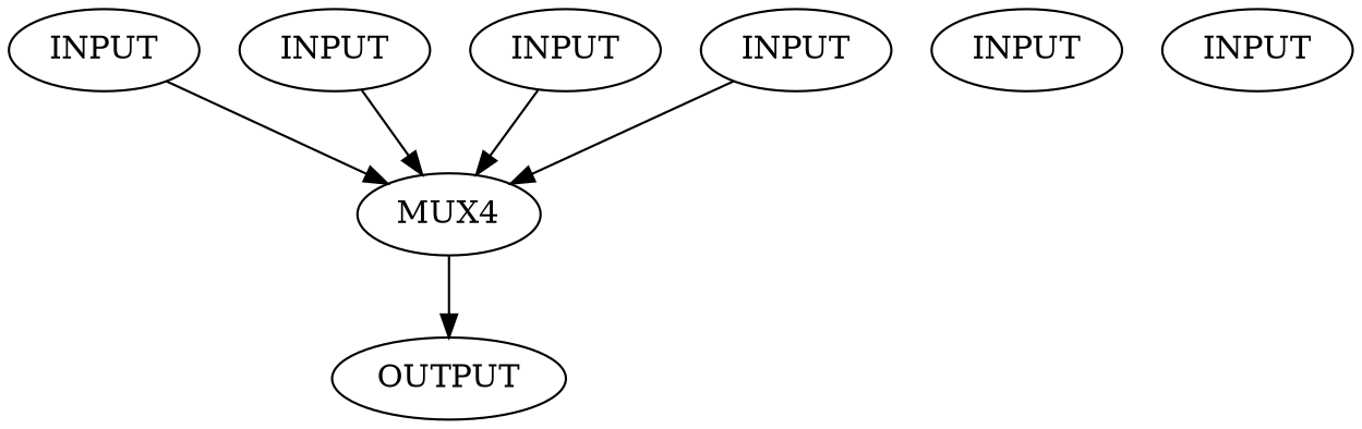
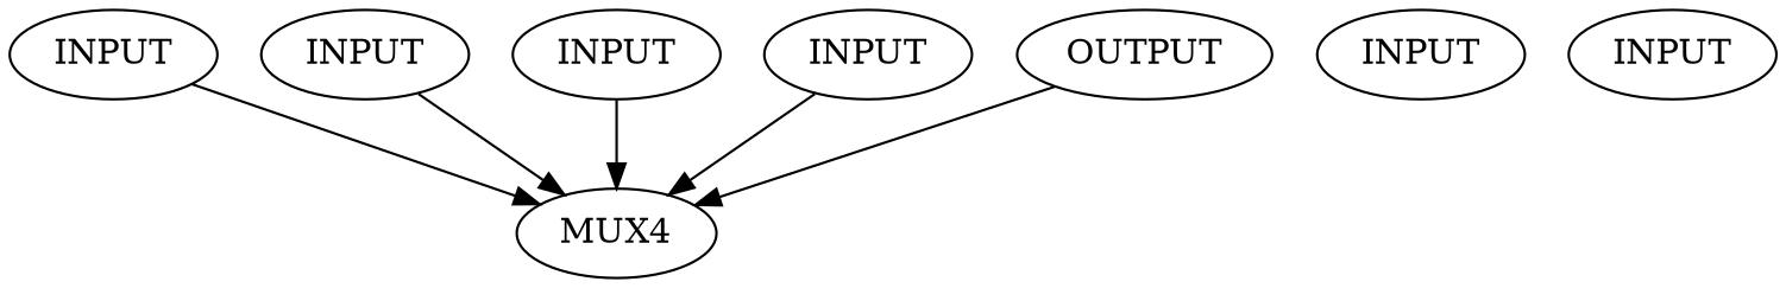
  digraph {
    n1 [label=INPUT]
    n2 [label=MUX4 sel=I6]
    n3 [label=INPUT]
    n4 [label=INPUT]
    n5 [label=INPUT]
    n6 [label=INPUT]
    n7 [label=INPUT]
    n8 [label=OUTPUT]
    n1 -> n2
-   n2 -> n8
+   n8 -> n2
    n3 -> n2
    n4 -> n2
    n5 -> n2
  }
